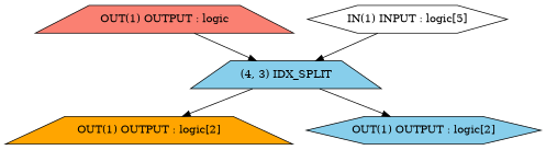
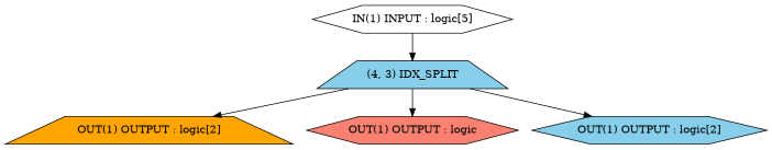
  digraph {
    node [fillcolor=skyblue shape=trapezium style=filled]
    n1 [fillcolor=orange label="OUT(1) OUTPUT : logic[2]"]
-   n2 [fillcolor=salmon label="OUT(1) OUTPUT : logic"]
+   n2 [fillcolor=salmon label="OUT(1) OUTPUT : logic" shape=hexagon]
    n3 [label="OUT(1) OUTPUT : logic[2]" shape=hexagon]
    n4 [fillcolor=white label="IN(1) INPUT : logic[5]" shape=hexagon]
    n5 [label="(4, 3) IDX_SPLIT"]
    n4 -> n5
    n5 -> n1
-   n2 -> n5
+   n5 -> n2
    n5 -> n3
  }
